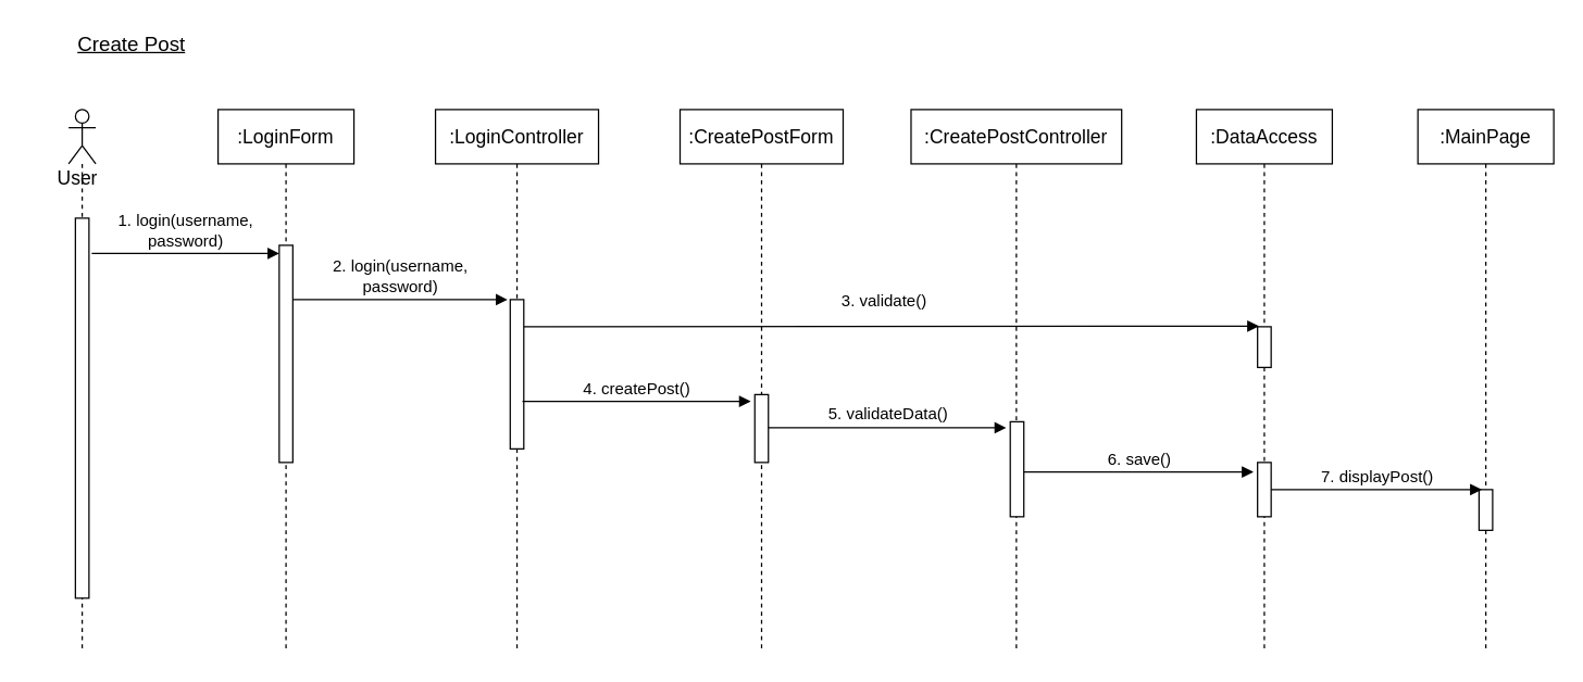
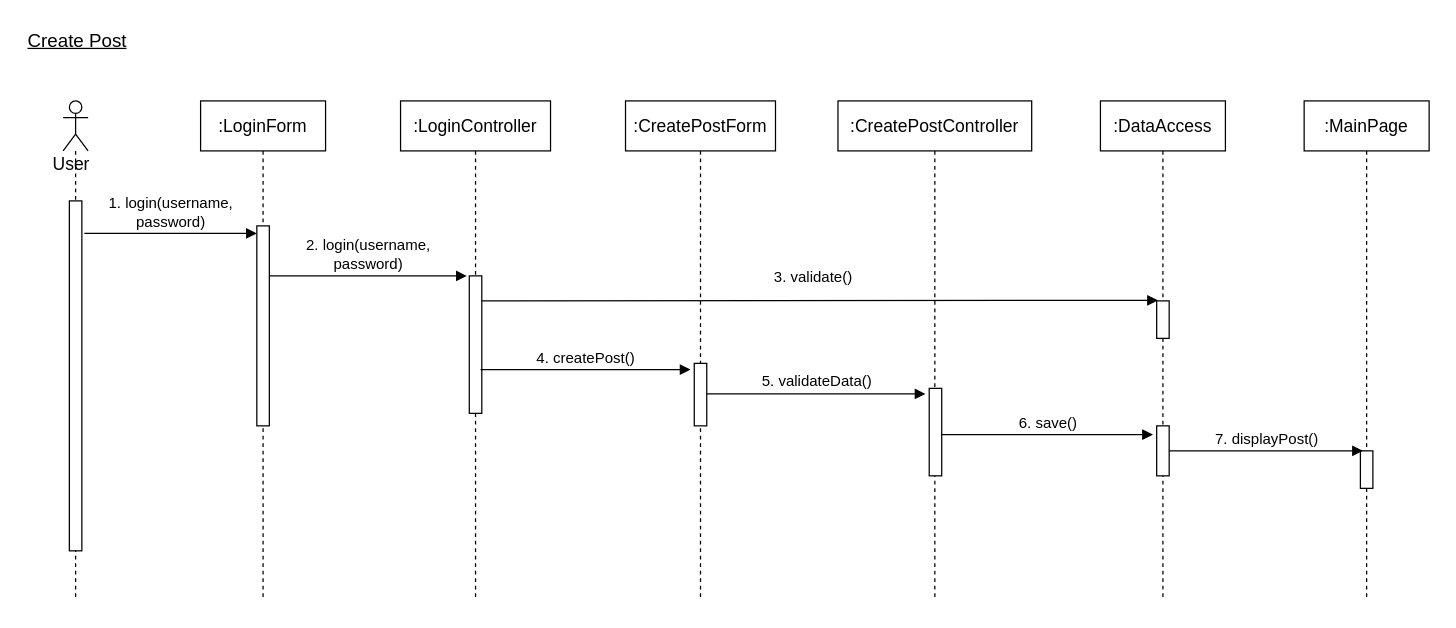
  <mxCell id="0" />
  <mxCell id="1" parent="0" />
- <mxCell id="2" value="&lt;font size=&quot;1&quot;&gt;&lt;u style=&quot;font-size: 15px&quot;&gt;Create Post&lt;/u&gt;&lt;/font&gt;" style="text;html=1;resizable=0;points=[];autosize=1;align=left;verticalAlign=top;spacingTop=-4;" vertex="1" parent="1"><mxGeometry x="55" y="20" width="90" height="20" as="geometry" /></mxCell>
+ <mxCell id="2" value="&lt;font size=&quot;1&quot;&gt;&lt;u style=&quot;font-size: 15px&quot;&gt;Create Post&lt;/u&gt;&lt;/font&gt;" style="text;html=1;resizable=0;points=[];autosize=1;align=left;verticalAlign=top;spacingTop=-4;" vertex="1" parent="1"><mxGeometry x="20" y="20" width="90" height="20" as="geometry" /></mxCell>
  <mxCell id="3" value="" style="shape=umlLifeline;participant=umlActor;perimeter=lifelinePerimeter;whiteSpace=wrap;html=1;container=1;collapsible=0;recursiveResize=0;verticalAlign=top;spacingTop=36;labelBackgroundColor=#ffffff;outlineConnect=0;" vertex="1" parent="1"><mxGeometry x="50" y="80" width="20" height="400" as="geometry" /></mxCell>
  <mxCell id="4" value="" style="html=1;points=[];perimeter=orthogonalPerimeter;" vertex="1" parent="3"><mxGeometry x="5" y="80" width="10" height="280" as="geometry" /></mxCell>
  <mxCell id="5" value="&lt;font style=&quot;font-size: 14px&quot;&gt;:LoginForm&lt;/font&gt;" style="shape=umlLifeline;perimeter=lifelinePerimeter;whiteSpace=wrap;html=1;container=1;collapsible=0;recursiveResize=0;outlineConnect=0;" vertex="1" parent="1"><mxGeometry x="160" y="80" width="100" height="400" as="geometry" /></mxCell>
  <mxCell id="6" value="" style="html=1;points=[];perimeter=orthogonalPerimeter;" vertex="1" parent="5"><mxGeometry x="45" y="100" width="10" height="160" as="geometry" /></mxCell>
  <mxCell id="7" value="&lt;font style=&quot;font-size: 14px&quot;&gt;:LoginController&lt;/font&gt;" style="shape=umlLifeline;perimeter=lifelinePerimeter;whiteSpace=wrap;html=1;container=1;collapsible=0;recursiveResize=0;outlineConnect=0;" vertex="1" parent="1"><mxGeometry x="320" y="80" width="120" height="400" as="geometry" /></mxCell>
  <mxCell id="8" value="" style="html=1;points=[];perimeter=orthogonalPerimeter;" vertex="1" parent="7"><mxGeometry x="55" y="140" width="10" height="110" as="geometry" /></mxCell>
  <mxCell id="9" value="&lt;font style=&quot;font-size: 14px&quot;&gt;:CreatePostForm&lt;/font&gt;" style="shape=umlLifeline;perimeter=lifelinePerimeter;whiteSpace=wrap;html=1;container=1;collapsible=0;recursiveResize=0;outlineConnect=0;" vertex="1" parent="1"><mxGeometry x="500" y="80" width="120" height="400" as="geometry" /></mxCell>
  <mxCell id="10" value="" style="html=1;points=[];perimeter=orthogonalPerimeter;" vertex="1" parent="9"><mxGeometry x="55" y="210" width="10" height="50" as="geometry" /></mxCell>
  <mxCell id="11" value="&lt;font style=&quot;font-size: 14px&quot;&gt;:CreatePostController&lt;/font&gt;" style="shape=umlLifeline;perimeter=lifelinePerimeter;whiteSpace=wrap;html=1;container=1;collapsible=0;recursiveResize=0;outlineConnect=0;" vertex="1" parent="1"><mxGeometry x="670" y="80" width="155" height="400" as="geometry" /></mxCell>
  <mxCell id="12" value="" style="html=1;points=[];perimeter=orthogonalPerimeter;" vertex="1" parent="11"><mxGeometry x="73" y="230" width="10" height="70" as="geometry" /></mxCell>
  <mxCell id="13" value="&lt;font style=&quot;font-size: 14px&quot;&gt;:DataAccess&lt;/font&gt;" style="shape=umlLifeline;perimeter=lifelinePerimeter;whiteSpace=wrap;html=1;container=1;collapsible=0;recursiveResize=0;outlineConnect=0;" vertex="1" parent="1"><mxGeometry x="880" y="80" width="100" height="400" as="geometry" /></mxCell>
  <mxCell id="14" value="" style="html=1;points=[];perimeter=orthogonalPerimeter;" vertex="1" parent="13"><mxGeometry x="45" y="160" width="10" height="30" as="geometry" /></mxCell>
  <mxCell id="15" value="" style="html=1;points=[];perimeter=orthogonalPerimeter;" vertex="1" parent="13"><mxGeometry x="45" y="260" width="10" height="40" as="geometry" /></mxCell>
  <mxCell id="16" value="&lt;font style=&quot;font-size: 14px&quot;&gt;:MainPage&lt;/font&gt;" style="shape=umlLifeline;perimeter=lifelinePerimeter;whiteSpace=wrap;html=1;container=1;collapsible=0;recursiveResize=0;outlineConnect=0;" vertex="1" parent="1"><mxGeometry x="1043" y="80" width="100" height="400" as="geometry" /></mxCell>
  <mxCell id="17" value="" style="html=1;points=[];perimeter=orthogonalPerimeter;" vertex="1" parent="16"><mxGeometry x="45" y="280" width="10" height="30" as="geometry" /></mxCell>
  <mxCell id="18" value="&lt;font style=&quot;font-size: 14px&quot;&gt;User&lt;/font&gt;" style="text;html=1;resizable=0;points=[];autosize=1;align=left;verticalAlign=top;spacingTop=-4;" vertex="1" parent="1"><mxGeometry x="40" y="120" width="50" height="20" as="geometry" /></mxCell>
  <mxCell id="19" value="&lt;font style=&quot;font-size: 12px&quot;&gt;1. login(username,&lt;br&gt;password)&lt;/font&gt;" style="html=1;verticalAlign=bottom;endArrow=block;entryX=0;entryY=0.063;entryDx=0;entryDy=0;entryPerimeter=0;" edge="1" parent="1"><mxGeometry width="80" relative="1" as="geometry"><mxPoint x="67" y="186" as="sourcePoint" /><mxPoint x="205" y="186.08" as="targetPoint" /></mxGeometry></mxCell>
  <mxCell id="20" value="&lt;font style=&quot;font-size: 12px&quot;&gt;2. login(username,&lt;br&gt;password)&lt;/font&gt;" style="html=1;verticalAlign=bottom;endArrow=block;exitX=1;exitY=0.25;exitDx=0;exitDy=0;exitPerimeter=0;" edge="1" parent="1" source="6"><mxGeometry width="80" relative="1" as="geometry"><mxPoint x="215" y="210" as="sourcePoint" /><mxPoint x="373" y="220" as="targetPoint" /></mxGeometry></mxCell>
  <mxCell id="21" value="&lt;font style=&quot;font-size: 12px&quot;&gt;3. validate()&lt;/font&gt;" style="html=1;verticalAlign=bottom;endArrow=block;entryX=0.1;entryY=-0.014;entryDx=0;entryDy=0;entryPerimeter=0;" edge="1" parent="1" target="14"><mxGeometry x="-0.02" y="10" width="80" relative="1" as="geometry"><mxPoint x="385" y="240" as="sourcePoint" /><mxPoint x="910" y="240" as="targetPoint" /><mxPoint as="offset" /></mxGeometry></mxCell>
  <mxCell id="22" value="&lt;font style=&quot;font-size: 12px&quot;&gt;4. createPost()&lt;/font&gt;" style="html=1;verticalAlign=bottom;endArrow=block;" edge="1" parent="1"><mxGeometry width="80" relative="1" as="geometry"><mxPoint x="384" y="295" as="sourcePoint" /><mxPoint x="552" y="295" as="targetPoint" /></mxGeometry></mxCell>
  <mxCell id="23" value="&lt;font style=&quot;font-size: 12px&quot;&gt;5. validateData()&lt;/font&gt;" style="html=1;verticalAlign=bottom;endArrow=block;entryX=-0.3;entryY=0.064;entryDx=0;entryDy=0;entryPerimeter=0;" edge="1" parent="1" target="12"><mxGeometry width="80" relative="1" as="geometry"><mxPoint x="565" y="314.5" as="sourcePoint" /><mxPoint x="645" y="314.5" as="targetPoint" /></mxGeometry></mxCell>
  <mxCell id="24" value="&lt;font style=&quot;font-size: 12px&quot;&gt;6. save()&lt;/font&gt;" style="html=1;verticalAlign=bottom;endArrow=block;entryX=-0.3;entryY=0.175;entryDx=0;entryDy=0;entryPerimeter=0;" edge="1" parent="1" target="15"><mxGeometry width="80" relative="1" as="geometry"><mxPoint x="753" y="347" as="sourcePoint" /><mxPoint x="833" y="347" as="targetPoint" /></mxGeometry></mxCell>
  <mxCell id="25" value="&lt;font style=&quot;font-size: 12px&quot;&gt;7. displayPost()&lt;/font&gt;" style="html=1;verticalAlign=bottom;endArrow=block;entryX=0.2;entryY=0;entryDx=0;entryDy=0;entryPerimeter=0;" edge="1" parent="1" target="17"><mxGeometry width="80" relative="1" as="geometry"><mxPoint x="935" y="360" as="sourcePoint" /><mxPoint x="1015" y="360" as="targetPoint" /></mxGeometry></mxCell>
